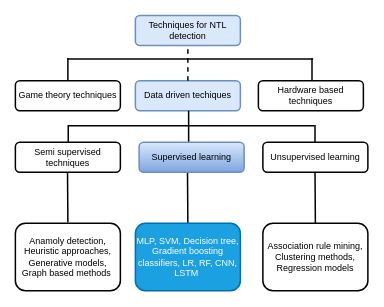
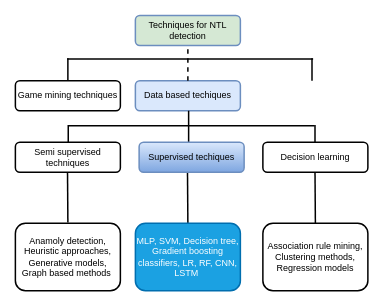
  <mxCell id="0" />
  <mxCell id="1" parent="0" />
  <mxCell id="2" value="" style="group;fontSize=12;" parent="1" vertex="1" connectable="0"><mxGeometry x="20" y="20" width="470" height="367" as="geometry" /></mxCell>
  <mxCell id="3" value="" style="endArrow=none;html=1;strokeWidth=2;fontSize=12;" parent="2" edge="1"><mxGeometry width="50" height="50" relative="1" as="geometry"><mxPoint x="400" y="277" as="sourcePoint" /><mxPoint x="399.5" y="207" as="targetPoint" /></mxGeometry></mxCell>
  <mxCell id="4" value="" style="endArrow=none;html=1;strokeWidth=2;fontSize=12;" parent="2" edge="1"><mxGeometry width="50" height="50" relative="1" as="geometry"><mxPoint x="230" y="279" as="sourcePoint" /><mxPoint x="229.5" y="209" as="targetPoint" /></mxGeometry></mxCell>
  <mxCell id="5" value="" style="endArrow=none;html=1;strokeWidth=2;fontSize=12;" parent="2" edge="1"><mxGeometry width="50" height="50" relative="1" as="geometry"><mxPoint x="399.5" y="176" as="sourcePoint" /><mxPoint x="399.5" y="146" as="targetPoint" /></mxGeometry></mxCell>
- <mxCell id="6" value="Techniques for NTL detection" style="rounded=1;whiteSpace=wrap;html=1;strokeWidth=2;fillColor=#dae8fc;strokeColor=#6c8ebf;fontSize=12;" parent="2" vertex="1"><mxGeometry x="160" width="140" height="40" as="geometry" /></mxCell>
- <mxCell id="7" value="&lt;font style=&quot;font-size: 12px;&quot;&gt;Hardware based techniques&lt;/font&gt;" style="rounded=1;whiteSpace=wrap;html=1;strokeWidth=2;fontSize=12;" parent="2" vertex="1"><mxGeometry x="324" y="87" width="140" height="40" as="geometry" /></mxCell>
- <mxCell id="8" value="Data driven techiques" style="rounded=1;strokeWidth=2;whiteSpace=wrap;html=1;fillColor=#dae8fc;strokeColor=#6c8ebf;fontSize=12;" parent="2" vertex="1"><mxGeometry x="160" y="87" width="140" height="40" as="geometry" /></mxCell>
- <mxCell id="9" value="&lt;span style=&quot;font-size: 12px;&quot;&gt;Game theory techniques&lt;/span&gt;" style="rounded=1;whiteSpace=wrap;html=1;strokeWidth=2;fontSize=12;" parent="2" vertex="1"><mxGeometry y="87" width="140" height="40" as="geometry" /></mxCell>
+ <mxCell id="6" value="Techniques for NTL detection" style="rounded=1;whiteSpace=wrap;html=1;strokeWidth=2;fillColor=#d5e8d4;strokeColor=#6c8ebf;fontSize=12;" parent="2" vertex="1"><mxGeometry x="160" width="140" height="40" as="geometry" /></mxCell>
+ <mxCell id="8" value="Data based techiques" style="rounded=1;strokeWidth=2;whiteSpace=wrap;html=1;fillColor=#dae8fc;strokeColor=#6c8ebf;fontSize=12;" parent="2" vertex="1"><mxGeometry x="160" y="87" width="140" height="40" as="geometry" /></mxCell>
+ <mxCell id="9" value="&lt;span style=&quot;font-size: 12px;&quot;&gt;Game mining techniques&lt;/span&gt;" style="rounded=1;whiteSpace=wrap;html=1;strokeWidth=2;fontSize=12;" parent="2" vertex="1"><mxGeometry y="87" width="140" height="40" as="geometry" /></mxCell>
  <mxCell id="10" value="" style="endArrow=none;html=1;entryX=0.5;entryY=1;entryDx=0;entryDy=0;exitX=0.5;exitY=0;exitDx=0;exitDy=0;strokeWidth=2;fontSize=12;dashed=1;" parent="2" source="8" target="6" edge="1"><mxGeometry width="50" height="50" relative="1" as="geometry"><mxPoint x="210" y="97" as="sourcePoint" /><mxPoint x="260" y="47" as="targetPoint" /></mxGeometry></mxCell>
  <mxCell id="11" value="" style="endArrow=none;html=1;strokeWidth=2;fontSize=12;" parent="2" edge="1"><mxGeometry width="50" height="50" relative="1" as="geometry"><mxPoint x="69" y="58" as="sourcePoint" /><mxPoint x="397" y="58" as="targetPoint" /></mxGeometry></mxCell>
  <mxCell id="12" value="" style="endArrow=none;html=1;strokeWidth=2;fontSize=12;" parent="2" edge="1"><mxGeometry width="50" height="50" relative="1" as="geometry"><mxPoint x="70" y="87" as="sourcePoint" /><mxPoint x="70" y="57" as="targetPoint" /></mxGeometry></mxCell>
  <mxCell id="13" value="" style="endArrow=none;html=1;strokeWidth=2;fontSize=12;" parent="2" edge="1"><mxGeometry width="50" height="50" relative="1" as="geometry"><mxPoint x="395.5" y="87" as="sourcePoint" /><mxPoint x="395.5" y="57" as="targetPoint" /></mxGeometry></mxCell>
  <mxCell id="14" value="" style="endArrow=none;html=1;entryX=0.5;entryY=1;entryDx=0;entryDy=0;exitX=0.5;exitY=0;exitDx=0;exitDy=0;strokeWidth=2;fontSize=12;" parent="2" edge="1"><mxGeometry width="50" height="50" relative="1" as="geometry"><mxPoint x="231" y="174" as="sourcePoint" /><mxPoint x="231" y="127" as="targetPoint" /></mxGeometry></mxCell>
- <mxCell id="15" value="&lt;font style=&quot;font-size: 12px;&quot;&gt;Supervised learning&lt;/font&gt;" style="rounded=1;whiteSpace=wrap;html=1;strokeWidth=2;gradientColor=#7ea6e0;fillColor=#dae8fc;strokeColor=#6c8ebf;fontSize=12;" parent="2" vertex="1"><mxGeometry x="165" y="169" width="140" height="40" as="geometry" /></mxCell>
- <mxCell id="16" value="&lt;span style=&quot;font-size: 12px;&quot;&gt;Unsupervised learning&lt;/span&gt;" style="rounded=1;whiteSpace=wrap;html=1;strokeWidth=2;fontSize=12;" parent="2" vertex="1"><mxGeometry x="330" y="169" width="140" height="40" as="geometry" /></mxCell>
+ <mxCell id="15" value="&lt;font style=&quot;font-size: 12px;&quot;&gt;Supervised techiques&lt;/font&gt;" style="rounded=1;whiteSpace=wrap;html=1;strokeWidth=2;gradientColor=#7ea6e0;fillColor=#dae8fc;strokeColor=#6c8ebf;fontSize=12;" parent="2" vertex="1"><mxGeometry x="165" y="169" width="140" height="40" as="geometry" /></mxCell>
+ <mxCell id="16" value="&lt;span style=&quot;font-size: 12px;&quot;&gt;Decision learning&lt;/span&gt;" style="rounded=1;whiteSpace=wrap;html=1;strokeWidth=2;fontSize=12;" parent="2" vertex="1"><mxGeometry x="330" y="169" width="140" height="40" as="geometry" /></mxCell>
  <mxCell id="17" value="" style="endArrow=none;html=1;strokeWidth=2;fontSize=12;" parent="2" edge="1"><mxGeometry width="50" height="50" relative="1" as="geometry"><mxPoint x="71" y="147" as="sourcePoint" /><mxPoint x="399" y="147" as="targetPoint" /></mxGeometry></mxCell>
  <mxCell id="18" value="" style="endArrow=none;html=1;strokeWidth=2;fontSize=12;" parent="2" edge="1"><mxGeometry width="50" height="50" relative="1" as="geometry"><mxPoint x="70.5" y="176" as="sourcePoint" /><mxPoint x="70.5" y="146" as="targetPoint" /></mxGeometry></mxCell>
  <mxCell id="19" value="&lt;span style=&quot;font-size: 12px;&quot;&gt;Anamoly detection, Heuristic approaches, Generative models, Graph based methods&amp;nbsp;&lt;/span&gt;" style="rounded=1;whiteSpace=wrap;html=1;strokeWidth=2;fontSize=12;" parent="2" vertex="1"><mxGeometry y="277" width="140" height="90" as="geometry" /></mxCell>
  <mxCell id="20" value="&lt;span style=&quot;font-size: 12px;&quot;&gt;MLP, SVM, Decision tree, Gradient boosting classifiers, LR, RF, CNN, LSTM&amp;nbsp;&lt;/span&gt;" style="rounded=1;whiteSpace=wrap;html=1;strokeWidth=2;strokeColor=#006EAF;fontColor=#ffffff;fillColor=#1ba1e2;fontSize=12;" parent="2" vertex="1"><mxGeometry x="160" y="277" width="140" height="90" as="geometry" /></mxCell>
  <mxCell id="21" value="&lt;span style=&quot;font-size: 12px;&quot;&gt;Association rule mining, Clustering methods, Regression models&lt;/span&gt;" style="rounded=1;whiteSpace=wrap;html=1;strokeWidth=2;fontSize=12;" parent="2" vertex="1"><mxGeometry x="330" y="277" width="140" height="90" as="geometry" /></mxCell>
  <mxCell id="22" value="" style="endArrow=none;html=1;strokeWidth=2;fontSize=12;" parent="2" edge="1"><mxGeometry width="50" height="50" relative="1" as="geometry"><mxPoint x="70" y="276" as="sourcePoint" /><mxPoint x="69.5" y="206" as="targetPoint" /></mxGeometry></mxCell>
  <mxCell id="23" value="&lt;span style=&quot;font-size: 12px;&quot;&gt;Semi supervised techniques&lt;/span&gt;" style="rounded=1;whiteSpace=wrap;html=1;strokeWidth=2;fontSize=12;" parent="2" vertex="1"><mxGeometry y="169" width="140" height="40" as="geometry" /></mxCell>
